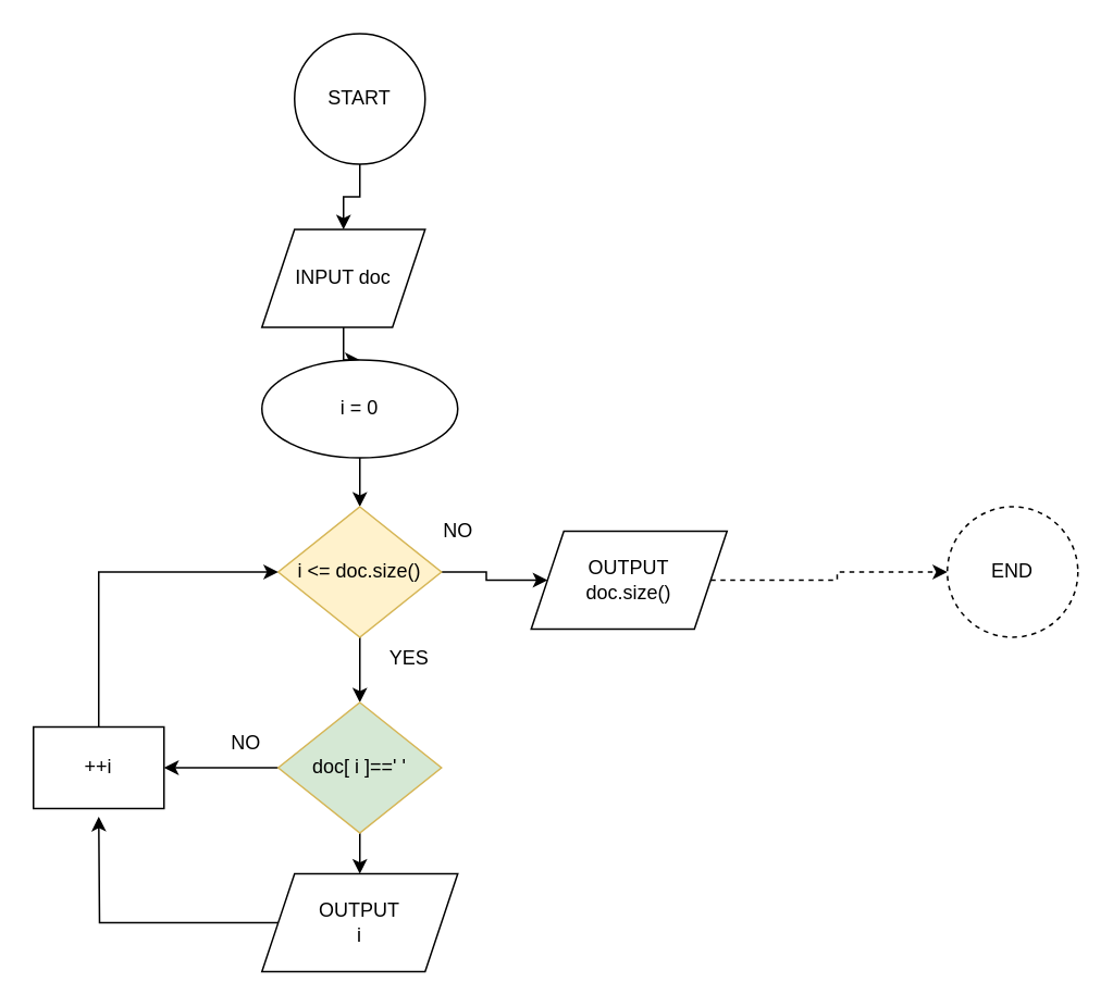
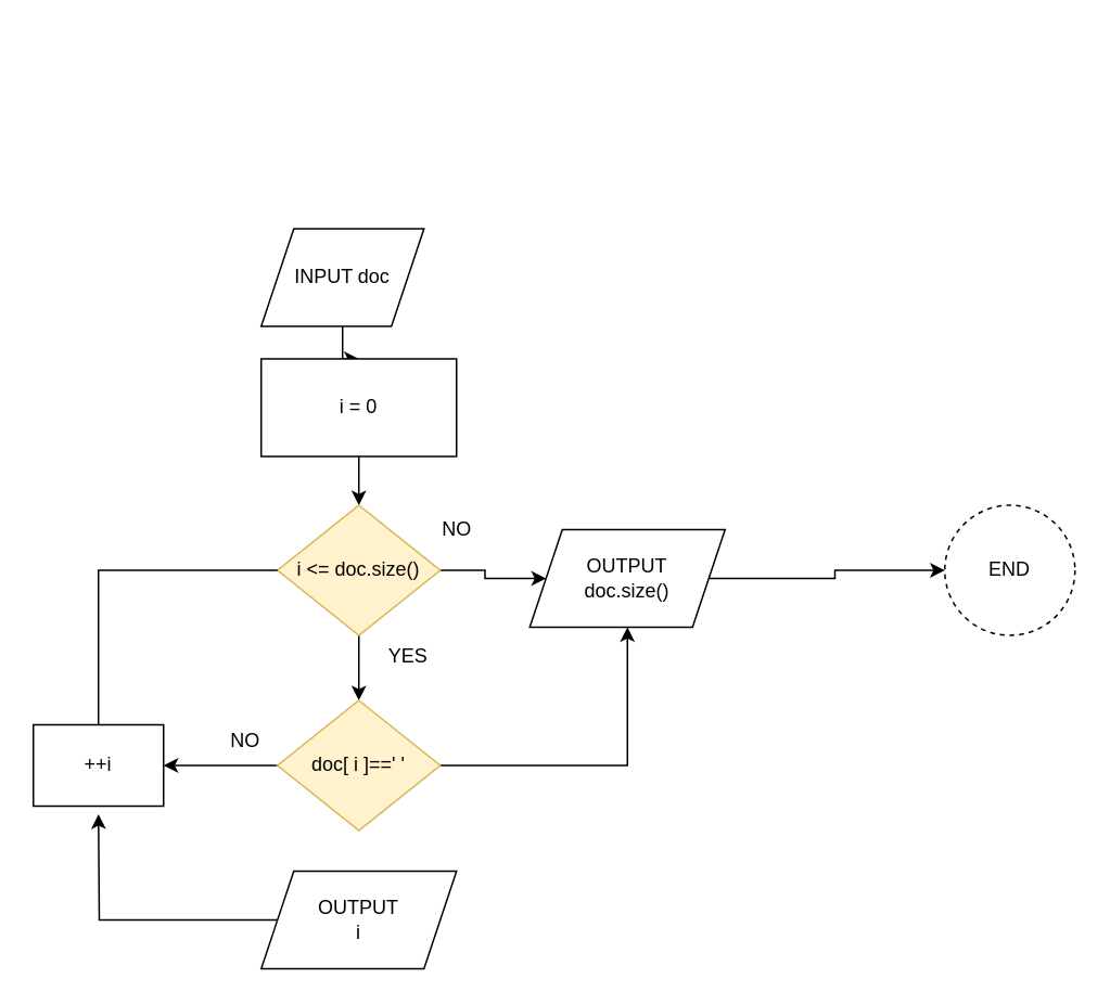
  <mxCell id="0" />
  <mxCell id="1" parent="0" />
- <mxCell id="2" value="" style="edgeStyle=orthogonalEdgeStyle;rounded=0;orthogonalLoop=1;jettySize=auto;html=1;" parent="1" source="3" target="5" edge="1"><mxGeometry relative="1" as="geometry" /></mxCell>
- <mxCell id="3" value="START" style="ellipse;whiteSpace=wrap;html=1;" parent="1" vertex="1"><mxGeometry x="180" y="20" width="80" height="80" as="geometry" /></mxCell>
  <mxCell id="4" value="" style="edgeStyle=orthogonalEdgeStyle;rounded=0;orthogonalLoop=1;jettySize=auto;html=1;" parent="1" source="5" target="7" edge="1"><mxGeometry relative="1" as="geometry" /></mxCell>
  <mxCell id="5" value="INPUT doc" style="shape=parallelogram;perimeter=parallelogramPerimeter;whiteSpace=wrap;html=1;fixedSize=1;" parent="1" vertex="1"><mxGeometry x="160" y="140" width="100" height="60" as="geometry" /></mxCell>
  <mxCell id="6" value="" style="edgeStyle=orthogonalEdgeStyle;rounded=0;orthogonalLoop=1;jettySize=auto;html=1;" parent="1" source="7" target="10" edge="1"><mxGeometry relative="1" as="geometry" /></mxCell>
- <mxCell id="7" value="i = 0" style="ellipse;whiteSpace=wrap;html=1;" parent="1" vertex="1"><mxGeometry x="160" y="220" width="120" height="60" as="geometry" /></mxCell>
+ <mxCell id="7" value="i = 0" style="whiteSpace=wrap;html=1;" parent="1" vertex="1"><mxGeometry x="160" y="220" width="120" height="60" as="geometry" /></mxCell>
  <mxCell id="8" value="" style="edgeStyle=orthogonalEdgeStyle;rounded=0;orthogonalLoop=1;jettySize=auto;html=1;" parent="1" source="10" target="15" edge="1"><mxGeometry relative="1" as="geometry" /></mxCell>
  <mxCell id="9" value="" style="edgeStyle=orthogonalEdgeStyle;rounded=0;orthogonalLoop=1;jettySize=auto;html=1;" parent="1" source="10" target="22" edge="1"><mxGeometry relative="1" as="geometry" /></mxCell>
  <mxCell id="10" value="i &amp;lt;= doc.size()" style="rhombus;whiteSpace=wrap;html=1;fillColor=#fff2cc;strokeColor=#d6b656;" parent="1" vertex="1"><mxGeometry x="170" y="310" width="100" height="80" as="geometry" /></mxCell>
  <mxCell id="11" value="NO" style="text;html=1;align=center;verticalAlign=middle;resizable=0;points=[];autosize=1;strokeColor=none;fillColor=none;" parent="1" vertex="1"><mxGeometry x="260" y="310" width="40" height="30" as="geometry" /></mxCell>
  <mxCell id="12" value="YES" style="text;html=1;align=center;verticalAlign=middle;resizable=0;points=[];autosize=1;strokeColor=none;fillColor=none;" parent="1" vertex="1"><mxGeometry x="225" y="388" width="50" height="30" as="geometry" /></mxCell>
  <mxCell id="13" value="" style="edgeStyle=orthogonalEdgeStyle;rounded=0;orthogonalLoop=1;jettySize=auto;html=1;" parent="1" source="15" target="17" edge="1"><mxGeometry relative="1" as="geometry" /></mxCell>
- <mxCell id="14" value="" style="edgeStyle=orthogonalEdgeStyle;rounded=0;orthogonalLoop=1;jettySize=auto;html=1;" parent="1" source="15" target="20" edge="1"><mxGeometry relative="1" as="geometry" /></mxCell>
- <mxCell id="15" value="doc[ i ]==' '" style="rhombus;whiteSpace=wrap;html=1;fillColor=#d5e8d4;strokeColor=#d6b656;" parent="1" vertex="1"><mxGeometry x="170" y="430" width="100" height="80" as="geometry" /></mxCell>
- <mxCell id="16" style="edgeStyle=orthogonalEdgeStyle;rounded=0;orthogonalLoop=1;jettySize=auto;html=1;exitX=0.5;exitY=0;exitDx=0;exitDy=0;entryX=0;entryY=0.5;entryDx=0;entryDy=0;" parent="1" source="17" target="10" edge="1"><mxGeometry relative="1" as="geometry" /></mxCell>
+ <mxCell id="14" value="" style="edgeStyle=orthogonalEdgeStyle;rounded=0;orthogonalLoop=1;jettySize=auto;html=1;" parent="1" source="15" target="22" edge="1"><mxGeometry relative="1" as="geometry" /></mxCell>
+ <mxCell id="15" value="doc[ i ]==' '" style="rhombus;whiteSpace=wrap;html=1;fillColor=#fff2cc;strokeColor=#d6b656;" parent="1" vertex="1"><mxGeometry x="170" y="430" width="100" height="80" as="geometry" /></mxCell>
+ <mxCell id="16" style="edgeStyle=orthogonalEdgeStyle;rounded=0;orthogonalLoop=1;jettySize=auto;html=1;exitX=0.5;exitY=0;exitDx=0;exitDy=0;entryX=0;entryY=0.5;entryDx=0;entryDy=0;endArrow=none;" parent="1" source="17" target="10" edge="1"><mxGeometry relative="1" as="geometry" /></mxCell>
  <mxCell id="17" value="++i" style="whiteSpace=wrap;html=1;" parent="1" vertex="1"><mxGeometry x="20" y="445" width="80" height="50" as="geometry" /></mxCell>
  <mxCell id="18" value="NO" style="text;html=1;align=center;verticalAlign=middle;resizable=0;points=[];autosize=1;strokeColor=none;fillColor=none;" parent="1" vertex="1"><mxGeometry x="130" y="440" width="40" height="30" as="geometry" /></mxCell>
  <mxCell id="19" style="edgeStyle=orthogonalEdgeStyle;rounded=0;orthogonalLoop=1;jettySize=auto;html=1;exitX=0;exitY=0.5;exitDx=0;exitDy=0;" parent="1" source="20" edge="1"><mxGeometry relative="1" as="geometry"><mxPoint x="60" y="500" as="targetPoint" /></mxGeometry></mxCell>
  <mxCell id="20" value="OUTPUT&lt;div&gt;i&lt;/div&gt;" style="shape=parallelogram;perimeter=parallelogramPerimeter;whiteSpace=wrap;html=1;fixedSize=1;" parent="1" vertex="1"><mxGeometry x="160" y="535" width="120" height="60" as="geometry" /></mxCell>
- <mxCell id="21" value="" style="edgeStyle=orthogonalEdgeStyle;rounded=0;orthogonalLoop=1;jettySize=auto;html=1;dashed=1;" parent="1" source="22" target="23" edge="1"><mxGeometry relative="1" as="geometry" /></mxCell>
+ <mxCell id="21" value="" style="edgeStyle=orthogonalEdgeStyle;rounded=0;orthogonalLoop=1;jettySize=auto;html=1;" parent="1" source="22" target="23" edge="1"><mxGeometry relative="1" as="geometry" /></mxCell>
  <mxCell id="22" value="OUTPUT&lt;div&gt;doc.size()&lt;/div&gt;" style="shape=parallelogram;perimeter=parallelogramPerimeter;whiteSpace=wrap;html=1;fixedSize=1;" parent="1" vertex="1"><mxGeometry x="325" y="325" width="120" height="60" as="geometry" /></mxCell>
  <mxCell id="23" value="END" style="ellipse;whiteSpace=wrap;html=1;dashed=1;" parent="1" vertex="1"><mxGeometry x="580" y="310" width="80" height="80" as="geometry" /></mxCell>
